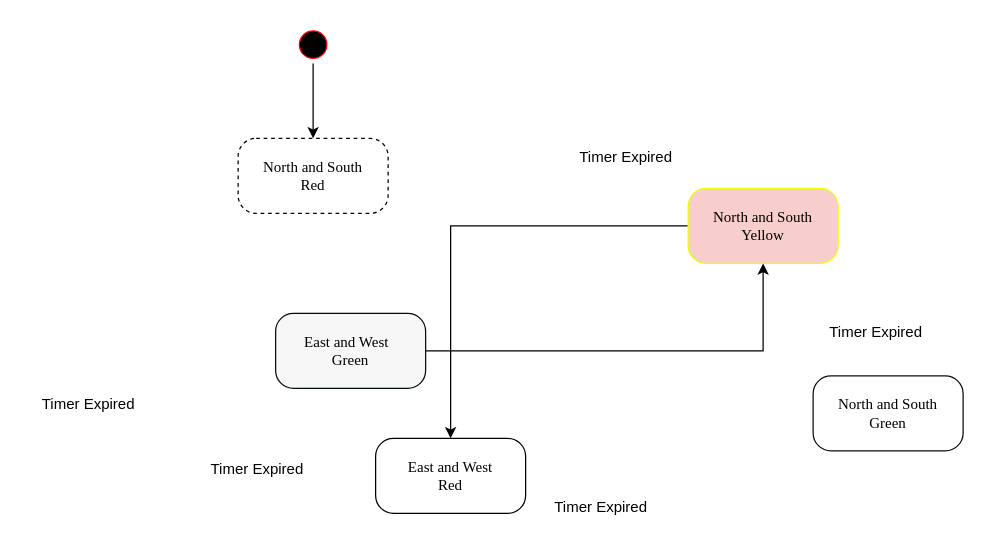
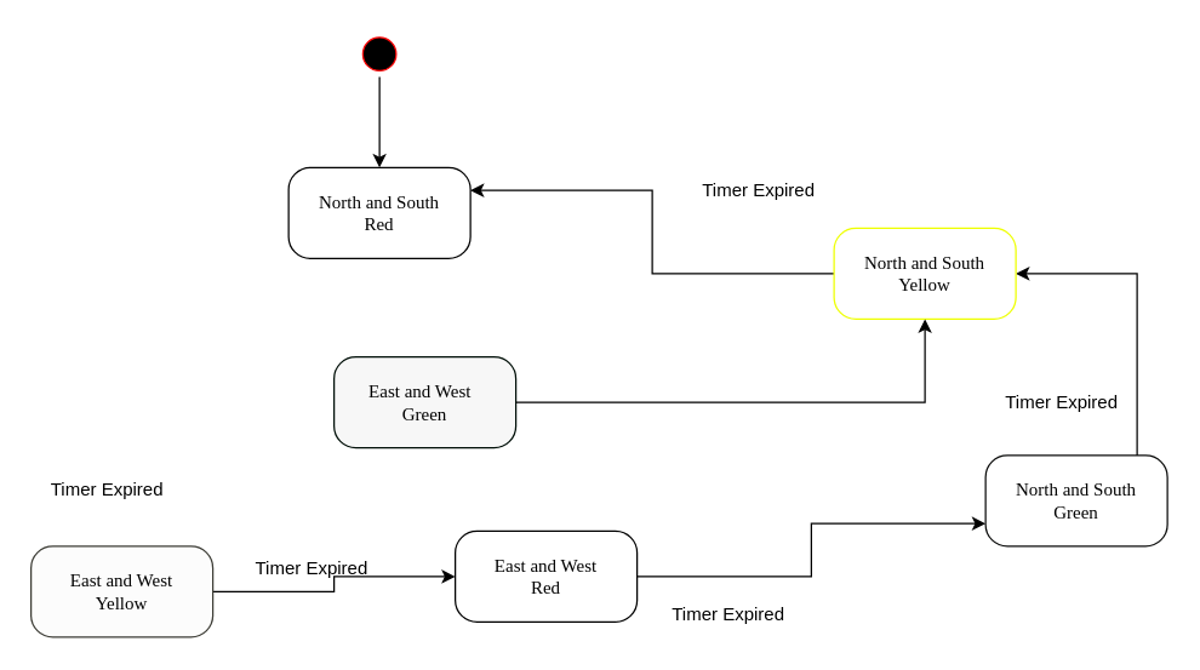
  <mxCell id="0" />
  <mxCell id="1" parent="0" />
- <mxCell id="4" value="North and South&lt;br&gt;Red" style="rounded=1;whiteSpace=wrap;html=1;arcSize=24;fillColor=default;shadow=0;comic=0;labelBackgroundColor=none;fontFamily=Verdana;fontSize=12;align=center;fillStyle=auto;gradientColor=none;gradientDirection=east;glass=0;dashed=1;" parent="1" vertex="1"><mxGeometry x="190" y="110" width="120" height="60" as="geometry" /></mxCell>
- <mxCell id="5" value="&lt;font color=&quot;#000000&quot;&gt;East and West&amp;nbsp;&amp;nbsp;&lt;br&gt;Green&lt;/font&gt;" style="rounded=1;whiteSpace=wrap;html=1;arcSize=24;fillColor=#f7f7f7;strokeColor=#000f08;shadow=0;comic=0;labelBackgroundColor=none;fontFamily=Verdana;fontSize=12;fontColor=#f4ebeb;align=center;labelBorderColor=none;" parent="1" vertex="1"><mxGeometry x="220" y="250" width="120" height="60" as="geometry" /></mxCell>
+ <mxCell id="2" style="edgeStyle=orthogonalEdgeStyle;rounded=0;orthogonalLoop=1;jettySize=auto;html=1;entryX=0;entryY=0.5;entryDx=0;entryDy=0;" parent="1" source="3" target="9" edge="1"><mxGeometry relative="1" as="geometry" /></mxCell>
+ <mxCell id="3" value="East and West&lt;br&gt;Yellow" style="rounded=1;whiteSpace=wrap;html=1;arcSize=24;fillColor=#fcfcfc;strokeColor=#3e3e37;shadow=0;comic=0;labelBackgroundColor=none;fontFamily=Verdana;fontSize=12;align=center;" parent="1" vertex="1"><mxGeometry x="20" y="360" width="120" height="60" as="geometry" /></mxCell>
+ <mxCell id="4" value="North and South&lt;br&gt;Red" style="rounded=1;whiteSpace=wrap;html=1;arcSize=24;fillColor=default;shadow=0;comic=0;labelBackgroundColor=none;fontFamily=Verdana;fontSize=12;align=center;fillStyle=auto;gradientColor=none;gradientDirection=east;glass=0;" parent="1" vertex="1"><mxGeometry x="190" y="110" width="120" height="60" as="geometry" /></mxCell>
+ <mxCell id="5" value="&lt;font color=&quot;#000000&quot;&gt;East and West&amp;nbsp;&amp;nbsp;&lt;br&gt;Green&lt;/font&gt;" style="rounded=1;whiteSpace=wrap;html=1;arcSize=24;fillColor=#f7f7f7;strokeColor=#000f08;shadow=0;comic=0;labelBackgroundColor=none;fontFamily=Verdana;fontSize=12;fontColor=#f4ebeb;align=center;labelBorderColor=none;" parent="1" vertex="1"><mxGeometry x="220" y="235" width="120" height="60" as="geometry" /></mxCell>
+ <mxCell id="6" style="edgeStyle=orthogonalEdgeStyle;rounded=0;orthogonalLoop=1;jettySize=auto;html=1;entryX=1;entryY=0.5;entryDx=0;entryDy=0;" parent="1" source="7" target="16" edge="1"><mxGeometry relative="1" as="geometry"><Array as="points"><mxPoint x="750" y="180" /></Array></mxGeometry></mxCell>
  <mxCell id="7" value="&lt;font color=&quot;#000000&quot;&gt;North and South&lt;br&gt;Green&lt;/font&gt;" style="rounded=1;whiteSpace=wrap;html=1;arcSize=24;fillColor=#ffffff;strokeColor=#0c0d0c;shadow=0;comic=0;labelBackgroundColor=none;fontFamily=Verdana;fontSize=12;fontColor=#f6eeee;align=center;" parent="1" vertex="1"><mxGeometry x="650" y="300" width="120" height="60" as="geometry" /></mxCell>
+ <mxCell id="8" style="edgeStyle=orthogonalEdgeStyle;rounded=0;orthogonalLoop=1;jettySize=auto;html=1;entryX=0;entryY=0.75;entryDx=0;entryDy=0;" parent="1" source="9" target="7" edge="1"><mxGeometry relative="1" as="geometry" /></mxCell>
  <mxCell id="9" value="&lt;font color=&quot;#000000&quot;&gt;East and West&lt;br&gt;Red&lt;/font&gt;" style="rounded=1;whiteSpace=wrap;html=1;arcSize=24;fillColor=#ffffff;strokeColor=default;shadow=0;comic=0;labelBackgroundColor=none;fontFamily=Verdana;fontSize=12;fontColor=#fbf4f4;align=center;" parent="1" vertex="1"><mxGeometry x="300" y="350" width="120" height="60" as="geometry" /></mxCell>
  <mxCell id="10" value="Timer Expired" style="text;html=1;align=center;verticalAlign=middle;resizable=0;points=[];autosize=1;strokeColor=none;fillColor=none;" parent="1" vertex="1"><mxGeometry x="20" y="308" width="100" height="30" as="geometry" /></mxCell>
  <mxCell id="11" value="Timer Expired" style="text;html=1;align=center;verticalAlign=middle;resizable=0;points=[];autosize=1;strokeColor=none;fillColor=none;" parent="1" vertex="1"><mxGeometry x="155" y="360" width="100" height="30" as="geometry" /></mxCell>
  <mxCell id="12" value="Timer Expired" style="text;html=1;align=center;verticalAlign=middle;resizable=0;points=[];autosize=1;strokeColor=none;fillColor=none;" parent="1" vertex="1"><mxGeometry x="430" y="390" width="100" height="30" as="geometry" /></mxCell>
  <mxCell id="13" value="Timer Expired" style="text;html=1;align=center;verticalAlign=middle;resizable=0;points=[];autosize=1;strokeColor=none;fillColor=none;" parent="1" vertex="1"><mxGeometry x="650" y="250" width="100" height="30" as="geometry" /></mxCell>
  <mxCell id="14" value="Timer Expired" style="text;html=1;align=center;verticalAlign=middle;resizable=0;points=[];autosize=1;strokeColor=none;fillColor=none;" parent="1" vertex="1"><mxGeometry x="450" y="110" width="100" height="30" as="geometry" /></mxCell>
- <mxCell id="15" style="edgeStyle=orthogonalEdgeStyle;rounded=0;orthogonalLoop=1;jettySize=auto;html=1;" parent="1" source="16" target="9" edge="1"><mxGeometry relative="1" as="geometry" /></mxCell>
- <mxCell id="16" value="North and South&lt;br&gt;Yellow" style="rounded=1;whiteSpace=wrap;html=1;arcSize=24;fillColor=#f8cecc;strokeColor=#eeff00;shadow=0;comic=0;labelBackgroundColor=none;fontFamily=Verdana;fontSize=12;fontColor=#000000;align=center;" parent="1" vertex="1"><mxGeometry x="550" y="150" width="120" height="60" as="geometry" /></mxCell>
+ <mxCell id="15" style="edgeStyle=orthogonalEdgeStyle;rounded=0;orthogonalLoop=1;jettySize=auto;html=1;entryX=1;entryY=0.25;entryDx=0;entryDy=0;" parent="1" source="16" target="4" edge="1"><mxGeometry relative="1" as="geometry" /></mxCell>
+ <mxCell id="16" value="North and South&lt;br&gt;Yellow" style="rounded=1;whiteSpace=wrap;html=1;arcSize=24;fillColor=#ffffff;strokeColor=#eeff00;shadow=0;comic=0;labelBackgroundColor=none;fontFamily=Verdana;fontSize=12;fontColor=#000000;align=center;" parent="1" vertex="1"><mxGeometry x="550" y="150" width="120" height="60" as="geometry" /></mxCell>
  <mxCell id="17" style="edgeStyle=orthogonalEdgeStyle;rounded=0;orthogonalLoop=1;jettySize=auto;html=1;" parent="1" source="5" target="16" edge="1"><mxGeometry relative="1" as="geometry" /></mxCell>
  <mxCell id="18" style="edgeStyle=orthogonalEdgeStyle;rounded=0;orthogonalLoop=1;jettySize=auto;html=1;entryX=0.5;entryY=0;entryDx=0;entryDy=0;" edge="1" parent="1" source="19" target="4"><mxGeometry relative="1" as="geometry" /></mxCell>
  <mxCell id="19" value="" style="ellipse;html=1;shape=startState;fillColor=#000000;strokeColor=#ff0000;" parent="1" vertex="1"><mxGeometry x="235" y="20" width="30" height="30" as="geometry" /></mxCell>
